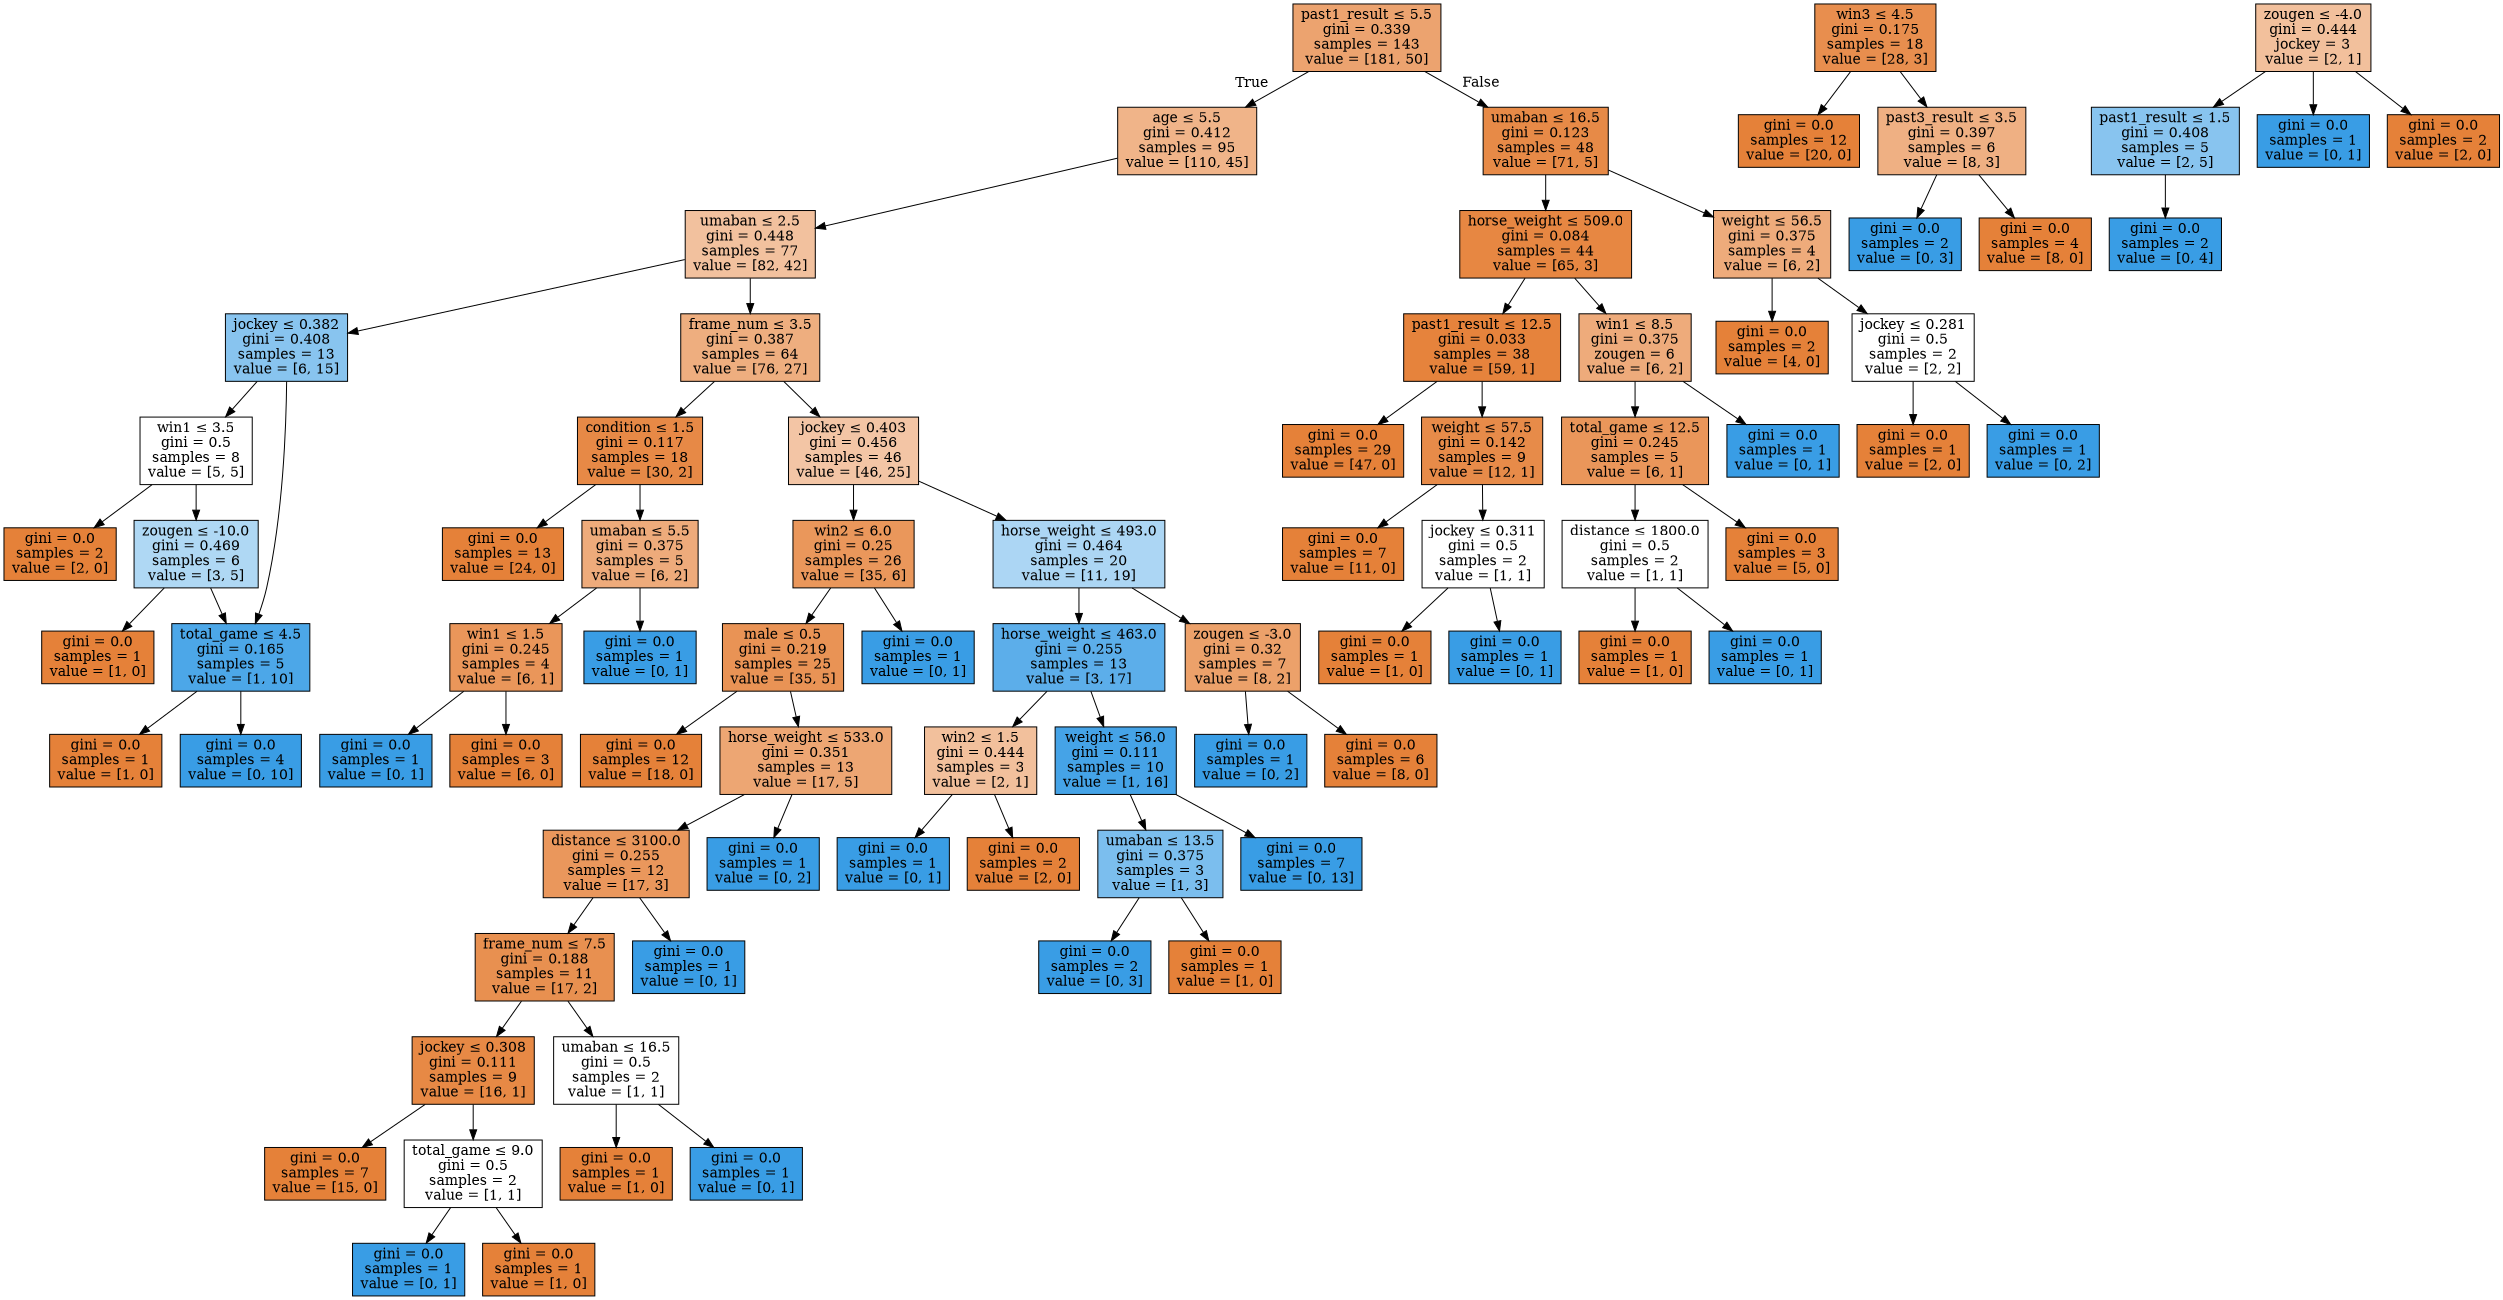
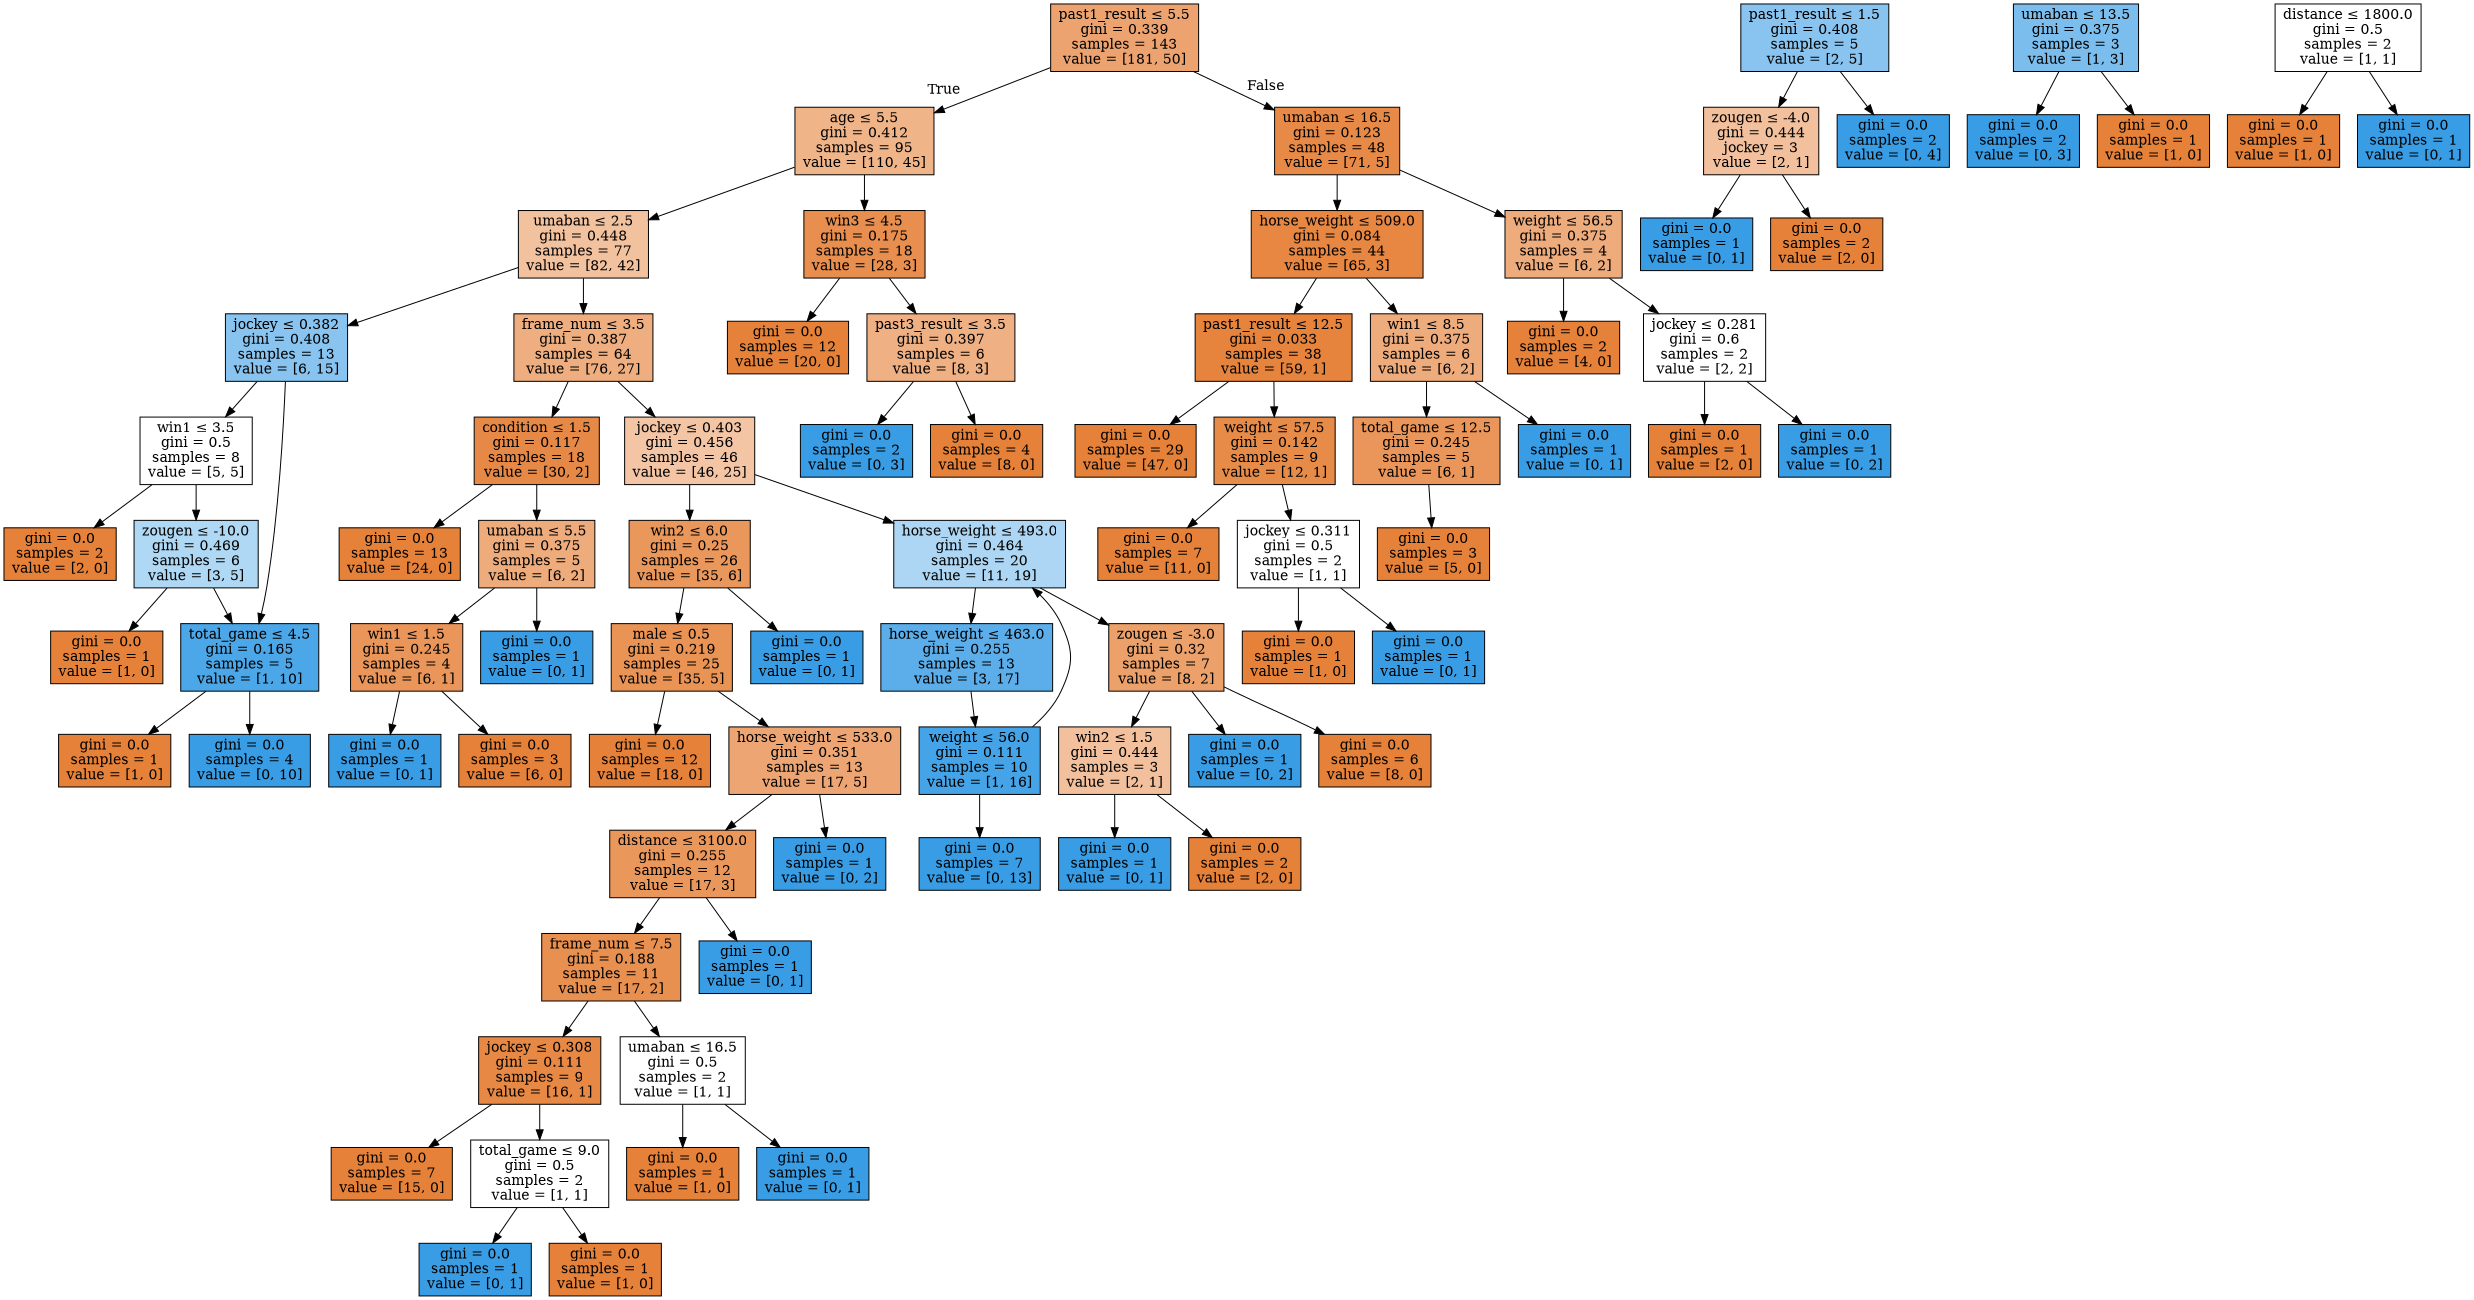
  digraph {
    fontname="DejaVu Serif"
    node [color=black fillcolor="#e58139ff" fontname="DejaVu Serif" shape=box style=filled]
    edge [fontname="DejaVu Serif"]
    n1 [fillcolor="#e58139b9" label=<past1_result &le; 5.5<br/>gini = 0.339<br/>samples = 143<br/>value = [181, 50]>]
    n2 [fillcolor="#e5813997" label=<age &le; 5.5<br/>gini = 0.412<br/>samples = 95<br/>value = [110, 45]>]
    n3 [fillcolor="#e58139ed" label=<umaban &le; 16.5<br/>gini = 0.123<br/>samples = 48<br/>value = [71, 5]>]
    n4 [fillcolor="#e581397c" label=<umaban &le; 2.5<br/>gini = 0.448<br/>samples = 77<br/>value = [82, 42]>]
    n5 [fillcolor="#e58139e4" label=<win3 &le; 4.5<br/>gini = 0.175<br/>samples = 18<br/>value = [28, 3]>]
    n6 [fillcolor="#e58139f3" label=<horse_weight &le; 509.0<br/>gini = 0.084<br/>samples = 44<br/>value = [65, 3]>]
    n7 [fillcolor="#e58139aa" label=<weight &le; 56.5<br/>gini = 0.375<br/>samples = 4<br/>value = [6, 2]>]
    n8 [fillcolor="#399de599" label=<jockey &le; 0.382<br/>gini = 0.408<br/>samples = 13<br/>value = [6, 15]>]
    n9 [fillcolor="#e58139a4" label=<frame_num &le; 3.5<br/>gini = 0.387<br/>samples = 64<br/>value = [76, 27]>]
    n10 [label=<gini = 0.0<br/>samples = 12<br/>value = [20, 0]>]
    n11 [fillcolor="#e581399f" label=<past3_result &le; 3.5<br/>gini = 0.397<br/>samples = 6<br/>value = [8, 3]>]
    n12 [fillcolor="#e5813900" label=<win1 &le; 3.5<br/>gini = 0.5<br/>samples = 8<br/>value = [5, 5]>]
    n13 [fillcolor="#399de5e6" label=<total_game &le; 4.5<br/>gini = 0.165<br/>samples = 5<br/>value = [1, 10]>]
    n14 [fillcolor="#e58139ee" label=<condition &le; 1.5<br/>gini = 0.117<br/>samples = 18<br/>value = [30, 2]>]
    n15 [fillcolor="#e5813974" label=<jockey &le; 0.403<br/>gini = 0.456<br/>samples = 46<br/>value = [46, 25]>]
    n16 [label=<gini = 0.0<br/>samples = 2<br/>value = [2, 0]>]
    n17 [fillcolor="#399de566" label=<zougen &le; -10.0<br/>gini = 0.469<br/>samples = 6<br/>value = [3, 5]>]
    n18 [label=<gini = 0.0<br/>samples = 1<br/>value = [1, 0]>]
    n19 [fillcolor="#399de5ff" label=<gini = 0.0<br/>samples = 4<br/>value = [0, 10]>]
    n20 [label=<gini = 0.0<br/>samples = 1<br/>value = [1, 0]>]
    n21 [fillcolor="#399de599" label=<past1_result &le; 1.5<br/>gini = 0.408<br/>samples = 5<br/>value = [2, 5]>]
    n22 [fillcolor="#e581397f" label=<zougen &le; -4.0<br/>gini = 0.444<br/>jockey = 3<br/>value = [2, 1]>]
    n23 [fillcolor="#399de5ff" label=<gini = 0.0<br/>samples = 2<br/>value = [0, 4]>]
    n24 [fillcolor="#399de5ff" label=<gini = 0.0<br/>samples = 1<br/>value = [0, 1]>]
    n25 [label=<gini = 0.0<br/>samples = 2<br/>value = [2, 0]>]
    n26 [label=<gini = 0.0<br/>samples = 13<br/>value = [24, 0]>]
    n27 [fillcolor="#e58139aa" label=<umaban &le; 5.5<br/>gini = 0.375<br/>samples = 5<br/>value = [6, 2]>]
    n28 [fillcolor="#e58139d3" label=<win2 &le; 6.0<br/>gini = 0.25<br/>samples = 26<br/>value = [35, 6]>]
    n29 [fillcolor="#399de56b" label=<horse_weight &le; 493.0<br/>gini = 0.464<br/>samples = 20<br/>value = [11, 19]>]
    n30 [fillcolor="#e58139d4" label=<win1 &le; 1.5<br/>gini = 0.245<br/>samples = 4<br/>value = [6, 1]>]
    n31 [fillcolor="#399de5ff" label=<gini = 0.0<br/>samples = 1<br/>value = [0, 1]>]
    n32 [fillcolor="#399de5ff" label=<gini = 0.0<br/>samples = 1<br/>value = [0, 1]>]
    n33 [label=<gini = 0.0<br/>samples = 3<br/>value = [6, 0]>]
    n34 [fillcolor="#e58139db" label=<male &le; 0.5<br/>gini = 0.219<br/>samples = 25<br/>value = [35, 5]>]
    n35 [fillcolor="#399de5ff" label=<gini = 0.0<br/>samples = 1<br/>value = [0, 1]>]
    n36 [fillcolor="#399de5d2" label=<horse_weight &le; 463.0<br/>gini = 0.255<br/>samples = 13<br/>value = [3, 17]>]
    n37 [fillcolor="#e58139bf" label=<zougen &le; -3.0<br/>gini = 0.32<br/>samples = 7<br/>value = [8, 2]>]
    n38 [label=<gini = 0.0<br/>samples = 12<br/>value = [18, 0]>]
    n39 [fillcolor="#e58139b4" label=<horse_weight &le; 533.0<br/>gini = 0.351<br/>samples = 13<br/>value = [17, 5]>]
    n40 [fillcolor="#e58139d2" label=<distance &le; 3100.0<br/>gini = 0.255<br/>samples = 12<br/>value = [17, 3]>]
    n41 [fillcolor="#399de5ff" label=<gini = 0.0<br/>samples = 1<br/>value = [0, 2]>]
    n42 [fillcolor="#e58139e1" label=<frame_num &le; 7.5<br/>gini = 0.188<br/>samples = 11<br/>value = [17, 2]>]
    n43 [fillcolor="#399de5ff" label=<gini = 0.0<br/>samples = 1<br/>value = [0, 1]>]
    n44 [fillcolor="#e58139ef" label=<jockey &le; 0.308<br/>gini = 0.111<br/>samples = 9<br/>value = [16, 1]>]
    n45 [fillcolor="#e5813900" label=<umaban &le; 16.5<br/>gini = 0.5<br/>samples = 2<br/>value = [1, 1]>]
    n46 [label=<gini = 0.0<br/>samples = 7<br/>value = [15, 0]>]
    n47 [fillcolor="#e5813900" label=<total_game &le; 9.0<br/>gini = 0.5<br/>samples = 2<br/>value = [1, 1]>]
    n48 [label=<gini = 0.0<br/>samples = 1<br/>value = [1, 0]>]
    n49 [fillcolor="#399de5ff" label=<gini = 0.0<br/>samples = 1<br/>value = [0, 1]>]
    n50 [fillcolor="#399de5ff" label=<gini = 0.0<br/>samples = 1<br/>value = [0, 1]>]
    n51 [label=<gini = 0.0<br/>samples = 1<br/>value = [1, 0]>]
    n52 [fillcolor="#e581397f" label=<win2 &le; 1.5<br/>gini = 0.444<br/>samples = 3<br/>value = [2, 1]>]
    n53 [fillcolor="#399de5ef" label=<weight &le; 56.0<br/>gini = 0.111<br/>samples = 10<br/>value = [1, 16]>]
    n54 [fillcolor="#399de5ff" label=<gini = 0.0<br/>samples = 1<br/>value = [0, 2]>]
    n55 [label=<gini = 0.0<br/>samples = 6<br/>value = [8, 0]>]
    n56 [fillcolor="#399de5ff" label=<gini = 0.0<br/>samples = 1<br/>value = [0, 1]>]
    n57 [label=<gini = 0.0<br/>samples = 2<br/>value = [2, 0]>]
    n58 [fillcolor="#399de5aa" label=<umaban &le; 13.5<br/>gini = 0.375<br/>samples = 3<br/>value = [1, 3]>]
    n59 [fillcolor="#399de5ff" label=<gini = 0.0<br/>samples = 7<br/>value = [0, 13]>]
    n60 [fillcolor="#399de5ff" label=<gini = 0.0<br/>samples = 2<br/>value = [0, 3]>]
    n61 [label=<gini = 0.0<br/>samples = 1<br/>value = [1, 0]>]
    n62 [fillcolor="#399de5ff" label=<gini = 0.0<br/>samples = 2<br/>value = [0, 3]>]
    n63 [label=<gini = 0.0<br/>samples = 4<br/>value = [8, 0]>]
    n64 [fillcolor="#e58139fb" label=<past1_result &le; 12.5<br/>gini = 0.033<br/>samples = 38<br/>value = [59, 1]>]
-   n65 [fillcolor="#e58139aa" label=<win1 &le; 8.5<br/>gini = 0.375<br/>zougen = 6<br/>value = [6, 2]>]
+   n65 [fillcolor="#e58139aa" label=<win1 &le; 8.5<br/>gini = 0.375<br/>samples = 6<br/>value = [6, 2]>]
    n66 [label=<gini = 0.0<br/>samples = 2<br/>value = [4, 0]>]
-   n67 [fillcolor="#e5813900" label=<jockey &le; 0.281<br/>gini = 0.5<br/>samples = 2<br/>value = [2, 2]>]
+   n67 [fillcolor="#e5813900" label=<jockey &le; 0.281<br/>gini = 0.6<br/>samples = 2<br/>value = [2, 2]>]
    n68 [label=<gini = 0.0<br/>samples = 29<br/>value = [47, 0]>]
    n69 [fillcolor="#e58139ea" label=<weight &le; 57.5<br/>gini = 0.142<br/>samples = 9<br/>value = [12, 1]>]
    n70 [fillcolor="#e58139d4" label=<total_game &le; 12.5<br/>gini = 0.245<br/>samples = 5<br/>value = [6, 1]>]
    n71 [fillcolor="#399de5ff" label=<gini = 0.0<br/>samples = 1<br/>value = [0, 1]>]
    n72 [label=<gini = 0.0<br/>samples = 7<br/>value = [11, 0]>]
    n73 [fillcolor="#e5813900" label=<jockey &le; 0.311<br/>gini = 0.5<br/>samples = 2<br/>value = [1, 1]>]
    n74 [label=<gini = 0.0<br/>samples = 1<br/>value = [1, 0]>]
    n75 [fillcolor="#399de5ff" label=<gini = 0.0<br/>samples = 1<br/>value = [0, 1]>]
    n76 [fillcolor="#e5813900" label=<distance &le; 1800.0<br/>gini = 0.5<br/>samples = 2<br/>value = [1, 1]>]
    n77 [label=<gini = 0.0<br/>samples = 3<br/>value = [5, 0]>]
    n78 [label=<gini = 0.0<br/>samples = 1<br/>value = [1, 0]>]
    n79 [fillcolor="#399de5ff" label=<gini = 0.0<br/>samples = 1<br/>value = [0, 1]>]
    n80 [label=<gini = 0.0<br/>samples = 1<br/>value = [2, 0]>]
    n81 [fillcolor="#399de5ff" label=<gini = 0.0<br/>samples = 1<br/>value = [0, 2]>]
    n1 -> n2 [headlabel=True labelangle=45 labeldistance=2.5]
    n1 -> n3 [headlabel=False labelangle=-45 labeldistance=2.5]
    n2 -> n4
+   n2 -> n5
    n3 -> n6
    n3 -> n7
    n4 -> n8
    n4 -> n9
    n5 -> n10
    n5 -> n11
    n6 -> n64
    n6 -> n65
    n7 -> n66
    n7 -> n67
    n8 -> n12
    n8 -> n13
    n9 -> n14
    n9 -> n15
    n11 -> n62
    n11 -> n63
    n12 -> n16
    n12 -> n17
    n13 -> n18
    n13 -> n19
    n14 -> n26
    n14 -> n27
    n15 -> n28
    n15 -> n29
    n17 -> n13
    n17 -> n20
-   n22 -> n21
+   n21 -> n22
    n21 -> n23
    n22 -> n24
    n22 -> n25
    n27 -> n30
    n27 -> n31
    n28 -> n34
    n28 -> n35
    n29 -> n36
    n29 -> n37
    n30 -> n32
    n30 -> n33
    n34 -> n38
    n34 -> n39
-   n36 -> n52
+   n37 -> n52
    n36 -> n53
    n37 -> n54
    n37 -> n55
    n39 -> n40
    n39 -> n41
    n40 -> n42
    n40 -> n43
    n42 -> n44
    n42 -> n45
    n44 -> n46
    n44 -> n47
    n45 -> n48
    n45 -> n49
    n47 -> n50
    n47 -> n51
    n52 -> n56
    n52 -> n57
-   n53 -> n58
+   n53 -> n29
    n53 -> n59
    n58 -> n60
    n58 -> n61
    n64 -> n68
    n64 -> n69
    n65 -> n70
    n65 -> n71
    n67 -> n80
    n67 -> n81
    n69 -> n72
    n69 -> n73
-   n70 -> n76
    n70 -> n77
    n73 -> n74
    n73 -> n75
    n76 -> n78
    n76 -> n79
  }
